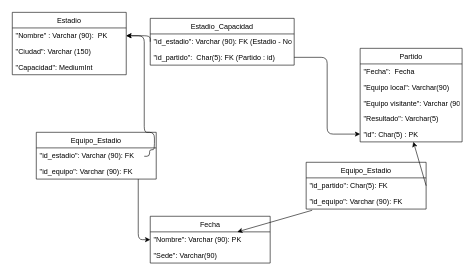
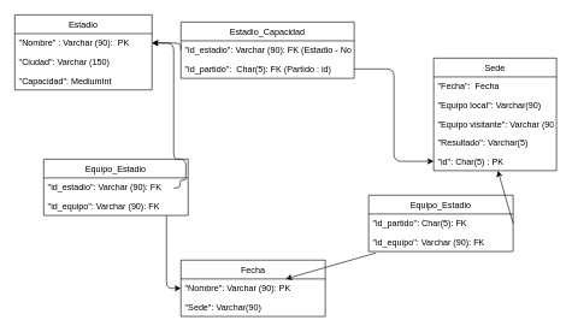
  <mxCell id="0" />
  <mxCell id="1" parent="0" />
  <mxCell id="2" value="Estadio" style="swimlane;fontStyle=0;childLayout=stackLayout;horizontal=1;startSize=26;fillColor=none;horizontalStack=0;resizeParent=1;resizeParentMax=0;resizeLast=0;collapsible=1;marginBottom=0;" vertex="1" parent="1"><mxGeometry x="20" y="20" width="190" height="104" as="geometry" /></mxCell>
  <mxCell id="3" value="&quot;Nombre&quot; : Varchar (90):  PK" style="text;strokeColor=none;fillColor=none;align=left;verticalAlign=top;spacingLeft=4;spacingRight=4;overflow=hidden;rotatable=0;points=[[0,0.5],[1,0.5]];portConstraint=eastwest;" vertex="1" parent="2"><mxGeometry y="26" width="190" height="26" as="geometry" /></mxCell>
  <mxCell id="4" value="&quot;Ciudad&quot;: Varchar (150)" style="text;strokeColor=none;fillColor=none;align=left;verticalAlign=top;spacingLeft=4;spacingRight=4;overflow=hidden;rotatable=0;points=[[0,0.5],[1,0.5]];portConstraint=eastwest;" vertex="1" parent="2"><mxGeometry y="52" width="190" height="26" as="geometry" /></mxCell>
  <mxCell id="5" value="&quot;Capacidad&quot;: MediumInt" style="text;strokeColor=none;fillColor=none;align=left;verticalAlign=top;spacingLeft=4;spacingRight=4;overflow=hidden;rotatable=0;points=[[0,0.5],[1,0.5]];portConstraint=eastwest;" vertex="1" parent="2"><mxGeometry y="78" width="190" height="26" as="geometry" /></mxCell>
- <mxCell id="6" value="Partido" style="swimlane;fontStyle=0;childLayout=stackLayout;horizontal=1;startSize=26;fillColor=none;horizontalStack=0;resizeParent=1;resizeParentMax=0;resizeLast=0;collapsible=1;marginBottom=0;" vertex="1" parent="1"><mxGeometry x="600" y="80" width="170" height="156" as="geometry" /></mxCell>
+ <mxCell id="6" value="Sede" style="swimlane;fontStyle=0;childLayout=stackLayout;horizontal=1;startSize=26;fillColor=none;horizontalStack=0;resizeParent=1;resizeParentMax=0;resizeLast=0;collapsible=1;marginBottom=0;" vertex="1" parent="1"><mxGeometry x="600" y="80" width="170" height="156" as="geometry" /></mxCell>
  <mxCell id="7" value="&quot;Fecha&quot;:  Fecha" style="text;strokeColor=none;fillColor=none;align=left;verticalAlign=top;spacingLeft=4;spacingRight=4;overflow=hidden;rotatable=0;points=[[0,0.5],[1,0.5]];portConstraint=eastwest;" vertex="1" parent="6"><mxGeometry y="26" width="170" height="26" as="geometry" /></mxCell>
  <mxCell id="8" value="&quot;Equipo local&quot;: Varchar(90)" style="text;strokeColor=none;fillColor=none;align=left;verticalAlign=top;spacingLeft=4;spacingRight=4;overflow=hidden;rotatable=0;points=[[0,0.5],[1,0.5]];portConstraint=eastwest;" vertex="1" parent="6"><mxGeometry y="52" width="170" height="26" as="geometry" /></mxCell>
  <mxCell id="9" value="&quot;Equipo visitante&quot;: Varchar (90)" style="text;strokeColor=none;fillColor=none;align=left;verticalAlign=top;spacingLeft=4;spacingRight=4;overflow=hidden;rotatable=0;points=[[0,0.5],[1,0.5]];portConstraint=eastwest;" vertex="1" parent="6"><mxGeometry y="78" width="170" height="26" as="geometry" /></mxCell>
  <mxCell id="10" value="&quot;Resultado&quot;: Varchar(5)" style="text;strokeColor=none;fillColor=none;align=left;verticalAlign=top;spacingLeft=4;spacingRight=4;overflow=hidden;rotatable=0;points=[[0,0.5],[1,0.5]];portConstraint=eastwest;" vertex="1" parent="6"><mxGeometry y="104" width="170" height="26" as="geometry" /></mxCell>
  <mxCell id="11" value="&quot;id&quot;: Char(5) : PK" style="text;strokeColor=none;fillColor=none;align=left;verticalAlign=top;spacingLeft=4;spacingRight=4;overflow=hidden;rotatable=0;points=[[0,0.5],[1,0.5]];portConstraint=eastwest;" vertex="1" parent="6"><mxGeometry y="130" width="170" height="26" as="geometry" /></mxCell>
  <mxCell id="12" value="Fecha" style="swimlane;fontStyle=0;childLayout=stackLayout;horizontal=1;startSize=26;fillColor=none;horizontalStack=0;resizeParent=1;resizeParentMax=0;resizeLast=0;collapsible=1;marginBottom=0;" vertex="1" parent="1"><mxGeometry x="250" y="360" width="200" height="78" as="geometry" /></mxCell>
  <mxCell id="13" value="&quot;Nombre&quot;: Varchar (90): PK" style="text;strokeColor=none;fillColor=none;align=left;verticalAlign=top;spacingLeft=4;spacingRight=4;overflow=hidden;rotatable=0;points=[[0,0.5],[1,0.5]];portConstraint=eastwest;" vertex="1" parent="12"><mxGeometry y="26" width="200" height="26" as="geometry" /></mxCell>
  <mxCell id="14" value="&quot;Sede&quot;: Varchar(90)" style="text;strokeColor=none;fillColor=none;align=left;verticalAlign=top;spacingLeft=4;spacingRight=4;overflow=hidden;rotatable=0;points=[[0,0.5],[1,0.5]];portConstraint=eastwest;" vertex="1" parent="12"><mxGeometry y="52" width="200" height="26" as="geometry" /></mxCell>
  <mxCell id="15" value="Estadio_Capacidad" style="swimlane;fontStyle=0;childLayout=stackLayout;horizontal=1;startSize=26;fillColor=none;horizontalStack=0;resizeParent=1;resizeParentMax=0;resizeLast=0;collapsible=1;marginBottom=0;" vertex="1" parent="1"><mxGeometry x="250" y="30" width="240" height="78" as="geometry" /></mxCell>
  <mxCell id="16" value="&quot;id_estadio&quot;: Varchar (90): FK (Estadio - Nombre)" style="text;strokeColor=none;fillColor=none;align=left;verticalAlign=top;spacingLeft=4;spacingRight=4;overflow=hidden;rotatable=0;points=[[0,0.5],[1,0.5]];portConstraint=eastwest;" vertex="1" parent="15"><mxGeometry y="26" width="240" height="26" as="geometry" /></mxCell>
  <mxCell id="17" value="&quot;id_partido&quot;:  Char(5): FK (Partido : id)" style="text;strokeColor=none;fillColor=none;align=left;verticalAlign=top;spacingLeft=4;spacingRight=4;overflow=hidden;rotatable=0;points=[[0,0.5],[1,0.5]];portConstraint=eastwest;" vertex="1" parent="15"><mxGeometry y="52" width="240" height="26" as="geometry" /></mxCell>
  <mxCell id="18" value="" style="edgeStyle=elbowEdgeStyle;elbow=vertical;endArrow=classic;html=1;entryX=1;entryY=0.5;entryDx=0;entryDy=0;exitX=0;exitY=0.5;exitDx=0;exitDy=0;" edge="1" parent="1" source="16" target="3"><mxGeometry width="50" height="50" relative="1" as="geometry"><mxPoint x="400" y="250" as="sourcePoint" /><mxPoint x="450" y="200" as="targetPoint" /><Array as="points"><mxPoint x="250" y="59" /></Array></mxGeometry></mxCell>
  <mxCell id="19" value="" style="edgeStyle=elbowEdgeStyle;elbow=horizontal;endArrow=classic;html=1;entryX=0;entryY=0.5;entryDx=0;entryDy=0;" edge="1" parent="1" source="17" target="11"><mxGeometry width="50" height="50" relative="1" as="geometry"><mxPoint x="400" y="250" as="sourcePoint" /><mxPoint x="450" y="200" as="targetPoint" /></mxGeometry></mxCell>
  <mxCell id="20" value="Equipo_Estadio" style="swimlane;fontStyle=0;childLayout=stackLayout;horizontal=1;startSize=26;fillColor=none;horizontalStack=0;resizeParent=1;resizeParentMax=0;resizeLast=0;collapsible=1;marginBottom=0;" vertex="1" parent="1"><mxGeometry x="60" y="220" width="200" height="78" as="geometry" /></mxCell>
  <mxCell id="21" value="&quot;id_estadio&quot;: Varchar (90): FK " style="text;strokeColor=none;fillColor=none;align=left;verticalAlign=top;spacingLeft=4;spacingRight=4;overflow=hidden;rotatable=0;points=[[0,0.5],[1,0.5]];portConstraint=eastwest;" vertex="1" parent="20"><mxGeometry y="26" width="200" height="26" as="geometry" /></mxCell>
  <mxCell id="22" value="&quot;id_equipo&quot;: Varchar (90): FK" style="text;strokeColor=none;fillColor=none;align=left;verticalAlign=top;spacingLeft=4;spacingRight=4;overflow=hidden;rotatable=0;points=[[0,0.5],[1,0.5]];portConstraint=eastwest;" vertex="1" parent="20"><mxGeometry y="52" width="200" height="26" as="geometry" /></mxCell>
  <mxCell id="23" value="" style="edgeStyle=segmentEdgeStyle;endArrow=classic;html=1;" edge="1" parent="1" target="3"><mxGeometry width="50" height="50" relative="1" as="geometry"><mxPoint x="240" y="260" as="sourcePoint" /><mxPoint x="-20" y="60" as="targetPoint" /><Array as="points"><mxPoint x="249" y="249" /><mxPoint x="257" y="249" /><mxPoint x="257" y="220" /><mxPoint x="240" y="220" /><mxPoint x="240" y="59" /></Array></mxGeometry></mxCell>
  <mxCell id="24" value="" style="edgeStyle=segmentEdgeStyle;endArrow=classic;html=1;" edge="1" parent="1" source="22" target="13"><mxGeometry width="50" height="50" relative="1" as="geometry"><mxPoint x="400" y="250" as="sourcePoint" /><mxPoint x="450" y="200" as="targetPoint" /><Array as="points"><mxPoint x="230" y="399" /></Array></mxGeometry></mxCell>
  <mxCell id="25" value="Equipo_Estadio" style="swimlane;fontStyle=0;childLayout=stackLayout;horizontal=1;startSize=26;fillColor=none;horizontalStack=0;resizeParent=1;resizeParentMax=0;resizeLast=0;collapsible=1;marginBottom=0;" vertex="1" parent="1"><mxGeometry x="510" y="270" width="200" height="78" as="geometry" /></mxCell>
  <mxCell id="26" value="&quot;id_partido&quot;: Char(5): FK " style="text;strokeColor=none;fillColor=none;align=left;verticalAlign=top;spacingLeft=4;spacingRight=4;overflow=hidden;rotatable=0;points=[[0,0.5],[1,0.5]];portConstraint=eastwest;" vertex="1" parent="25"><mxGeometry y="26" width="200" height="26" as="geometry" /></mxCell>
  <mxCell id="27" value="&quot;id_equipo&quot;: Varchar (90): FK" style="text;strokeColor=none;fillColor=none;align=left;verticalAlign=top;spacingLeft=4;spacingRight=4;overflow=hidden;rotatable=0;points=[[0,0.5],[1,0.5]];portConstraint=eastwest;" vertex="1" parent="25"><mxGeometry y="52" width="200" height="26" as="geometry" /></mxCell>
  <mxCell id="28" style="edgeStyle=none;html=1;exitX=1;exitY=0.5;exitDx=0;exitDy=0;" edge="1" parent="1" source="26" target="11"><mxGeometry relative="1" as="geometry" /></mxCell>
  <mxCell id="29" style="edgeStyle=none;html=1;exitX=0.05;exitY=1.077;exitDx=0;exitDy=0;exitPerimeter=0;" edge="1" parent="1" source="27" target="13"><mxGeometry relative="1" as="geometry"><mxPoint x="720" y="319" as="sourcePoint" /><mxPoint x="698.779" y="246" as="targetPoint" /></mxGeometry></mxCell>
